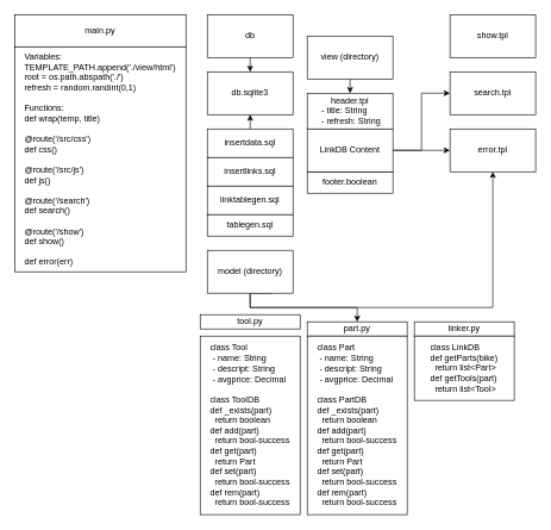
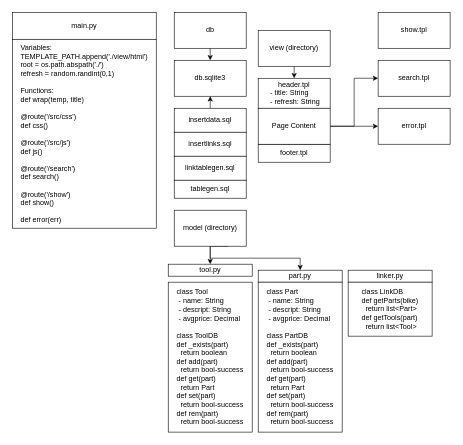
  <mxCell id="0" />
  <mxCell id="1" parent="0" />
  <mxCell id="2" value="main.py" style="rounded=0;whiteSpace=wrap;html=1;" vertex="1" parent="1"><mxGeometry x="20" y="20" width="240" height="45" as="geometry" /></mxCell>
  <mxCell id="3" value="db.sqlite3" style="rounded=0;whiteSpace=wrap;html=1;" vertex="1" parent="1"><mxGeometry x="290" y="100" width="120" height="60" as="geometry" /></mxCell>
- <mxCell id="4" style="edgeStyle=orthogonalEdgeStyle;rounded=0;orthogonalLoop=1;jettySize=auto;html=1;exitX=0.5;exitY=1;exitDx=0;exitDy=0;" edge="1" parent="1" source="6" target="30"><mxGeometry relative="1" as="geometry" /></mxCell>
+ <mxCell id="4" style="edgeStyle=orthogonalEdgeStyle;rounded=0;orthogonalLoop=1;jettySize=auto;html=1;exitX=0.5;exitY=1;exitDx=0;exitDy=0;entryX=0.5;entryY=0;entryDx=0;entryDy=0;" edge="1" parent="1" source="6" target="21"><mxGeometry relative="1" as="geometry" /></mxCell>
  <mxCell id="5" style="edgeStyle=orthogonalEdgeStyle;rounded=0;orthogonalLoop=1;jettySize=auto;html=1;exitX=0.75;exitY=1;exitDx=0;exitDy=0;entryX=0.5;entryY=0;entryDx=0;entryDy=0;" edge="1" parent="1" source="6" target="20"><mxGeometry relative="1" as="geometry"><Array as="points"><mxPoint x="350" y="410" /><mxPoint x="350" y="430" /><mxPoint x="500" y="430" /></Array></mxGeometry></mxCell>
  <mxCell id="6" value="model (directory)" style="rounded=0;whiteSpace=wrap;html=1;" vertex="1" parent="1"><mxGeometry x="290" y="350" width="120" height="60" as="geometry" /></mxCell>
  <mxCell id="7" style="edgeStyle=orthogonalEdgeStyle;rounded=0;orthogonalLoop=1;jettySize=auto;html=1;exitX=0.5;exitY=1;exitDx=0;exitDy=0;entryX=0.5;entryY=0;entryDx=0;entryDy=0;" edge="1" parent="1" source="8" target="3"><mxGeometry relative="1" as="geometry" /></mxCell>
  <mxCell id="8" value="db" style="rounded=0;whiteSpace=wrap;html=1;" vertex="1" parent="1"><mxGeometry x="290" y="20" width="120" height="60" as="geometry" /></mxCell>
  <mxCell id="9" style="edgeStyle=orthogonalEdgeStyle;rounded=0;orthogonalLoop=1;jettySize=auto;html=1;exitX=0.5;exitY=1;exitDx=0;exitDy=0;entryX=0.5;entryY=0;entryDx=0;entryDy=0;" edge="1" parent="1" source="10" target="16"><mxGeometry relative="1" as="geometry" /></mxCell>
  <mxCell id="10" value="view (directory)" style="rounded=0;whiteSpace=wrap;html=1;" vertex="1" parent="1"><mxGeometry x="430" y="50" width="120" height="60" as="geometry" /></mxCell>
  <mxCell id="11" style="edgeStyle=orthogonalEdgeStyle;rounded=0;orthogonalLoop=1;jettySize=auto;html=1;exitX=0.5;exitY=0;exitDx=0;exitDy=0;entryX=0.5;entryY=1;entryDx=0;entryDy=0;" edge="1" parent="1" source="12" target="3"><mxGeometry relative="1" as="geometry" /></mxCell>
  <mxCell id="12" value="insertdata.sql" style="rounded=0;whiteSpace=wrap;html=1;" vertex="1" parent="1"><mxGeometry x="290" y="180" width="120" height="40" as="geometry" /></mxCell>
  <mxCell id="13" value="insertlinks.sql" style="rounded=0;whiteSpace=wrap;html=1;" vertex="1" parent="1"><mxGeometry x="290" y="220" width="120" height="40" as="geometry" /></mxCell>
  <mxCell id="14" value="linktablegen.sql" style="rounded=0;whiteSpace=wrap;html=1;" vertex="1" parent="1"><mxGeometry x="290" y="260" width="120" height="40" as="geometry" /></mxCell>
  <mxCell id="15" value="tablegen.sql" style="rounded=0;whiteSpace=wrap;html=1;" vertex="1" parent="1"><mxGeometry x="290" y="300" width="120" height="30" as="geometry" /></mxCell>
  <mxCell id="16" value="header.tpl&lt;br&gt;&lt;div style=&quot;text-align: left&quot;&gt;&lt;span&gt;&amp;nbsp;- title: String&lt;/span&gt;&lt;/div&gt;&lt;div style=&quot;text-align: left&quot;&gt;&lt;span&gt;&amp;nbsp;- refresh: String&lt;/span&gt;&lt;/div&gt;" style="rounded=0;whiteSpace=wrap;html=1;" vertex="1" parent="1"><mxGeometry x="430" y="130" width="120" height="50" as="geometry" /></mxCell>
  <mxCell id="17" value="show.tpl" style="rounded=0;whiteSpace=wrap;html=1;" vertex="1" parent="1"><mxGeometry x="630" y="20" width="120" height="60" as="geometry" /></mxCell>
  <mxCell id="18" value="search.tpl" style="rounded=0;whiteSpace=wrap;html=1;" vertex="1" parent="1"><mxGeometry x="630" y="100" width="120" height="60" as="geometry" /></mxCell>
  <mxCell id="19" value="&lt;div style=&quot;text-align: left&quot;&gt;Variables:&lt;/div&gt;&lt;div style=&quot;text-align: left&quot;&gt;TEMPLATE_PATH.append('./view/html')&lt;/div&gt;&lt;div style=&quot;text-align: left&quot;&gt;root = os.path.abspath('./')&lt;/div&gt;&lt;div style=&quot;text-align: left&quot;&gt;refresh = random.randint(0,1)&lt;/div&gt;&lt;div style=&quot;text-align: left&quot;&gt;&lt;br&gt;&lt;/div&gt;&lt;div style=&quot;text-align: left&quot;&gt;Functions:&lt;/div&gt;&lt;div style=&quot;text-align: left&quot;&gt;&lt;div&gt;def wrap(temp, title)&lt;/div&gt;&lt;div&gt;&lt;br&gt;&lt;/div&gt;&lt;div&gt;@route('/src/css')&lt;/div&gt;&lt;div&gt;def css()&lt;/div&gt;&lt;div&gt;&lt;br&gt;&lt;/div&gt;&lt;div&gt;@route('/src/js')&lt;/div&gt;&lt;div&gt;def js()&lt;/div&gt;&lt;div&gt;&lt;br&gt;&lt;/div&gt;&lt;div&gt;@route('/search')&lt;/div&gt;&lt;div&gt;def search()&lt;/div&gt;&lt;div&gt;&lt;br&gt;&lt;/div&gt;&lt;div&gt;@route('/show')&lt;/div&gt;&lt;div&gt;def show()&lt;/div&gt;&lt;div&gt;&lt;br&gt;&lt;/div&gt;&lt;div&gt;def error(err)&lt;/div&gt;&lt;/div&gt;" style="rounded=0;whiteSpace=wrap;html=1;" vertex="1" parent="1"><mxGeometry x="20" y="65" width="240" height="315" as="geometry" /></mxCell>
  <mxCell id="20" value="part.py&lt;br&gt;" style="rounded=0;whiteSpace=wrap;html=1;" vertex="1" parent="1"><mxGeometry x="430" y="450" width="140" height="20" as="geometry" /></mxCell>
  <mxCell id="21" value="tool.py&lt;br&gt;" style="rounded=0;whiteSpace=wrap;html=1;" vertex="1" parent="1"><mxGeometry x="280" y="440" width="140" height="20" as="geometry" /></mxCell>
  <mxCell id="22" value="&lt;div style=&quot;text-align: left&quot;&gt;class Part&lt;/div&gt;&lt;div style=&quot;text-align: left&quot;&gt;&amp;nbsp;- name: String&lt;/div&gt;&lt;div style=&quot;text-align: left&quot;&gt;&amp;nbsp;- descript: String&lt;/div&gt;&lt;div style=&quot;text-align: left&quot;&gt;&lt;span&gt;&amp;nbsp;- avgprice: Decimal&lt;/span&gt;&lt;br&gt;&lt;/div&gt;&lt;div style=&quot;text-align: left&quot;&gt;&lt;span&gt;&lt;br&gt;&lt;/span&gt;&lt;/div&gt;&lt;div&gt;&lt;div style=&quot;text-align: left&quot;&gt;class PartDB&lt;/div&gt;&lt;div style=&quot;text-align: left&quot;&gt;def _exists(part)&lt;/div&gt;&lt;div style=&quot;text-align: left&quot;&gt;&amp;nbsp; return boolean&lt;/div&gt;&lt;div style=&quot;text-align: left&quot;&gt;def add(part)&lt;/div&gt;&lt;div style=&quot;text-align: left&quot;&gt;&amp;nbsp; return bool-success&lt;/div&gt;&lt;div style=&quot;text-align: left&quot;&gt;def get(part)&lt;/div&gt;&lt;div style=&quot;text-align: left&quot;&gt;&amp;nbsp; return Part&lt;/div&gt;&lt;div style=&quot;text-align: left&quot;&gt;def set(part)&lt;/div&gt;&lt;div style=&quot;text-align: left&quot;&gt;&amp;nbsp; return bool-success&lt;/div&gt;&lt;div style=&quot;text-align: left&quot;&gt;def rem(part)&lt;/div&gt;&lt;div style=&quot;text-align: left&quot;&gt;&amp;nbsp; return bool-success&lt;/div&gt;&lt;/div&gt;" style="rounded=0;whiteSpace=wrap;html=1;" vertex="1" parent="1"><mxGeometry x="430" y="470" width="140" height="250" as="geometry" /></mxCell>
  <mxCell id="23" value="&lt;div style=&quot;text-align: left&quot;&gt;class Tool&lt;/div&gt;&lt;div&gt;&lt;div style=&quot;text-align: left&quot;&gt;&amp;nbsp;- name: String&lt;/div&gt;&lt;div style=&quot;text-align: left&quot;&gt;&amp;nbsp;- descript: String&lt;/div&gt;&lt;div style=&quot;text-align: left&quot;&gt;&amp;nbsp;- avgprice: Decimal&lt;/div&gt;&lt;/div&gt;&lt;div style=&quot;text-align: left&quot;&gt;&lt;br&gt;&lt;/div&gt;&lt;div&gt;&lt;div style=&quot;text-align: left&quot;&gt;class ToolDB&lt;/div&gt;&lt;div&gt;&lt;div style=&quot;text-align: left&quot;&gt;def _exists(part)&lt;/div&gt;&lt;div style=&quot;text-align: left&quot;&gt;&amp;nbsp; return boolean&lt;/div&gt;&lt;div style=&quot;text-align: left&quot;&gt;def add(part)&lt;/div&gt;&lt;div style=&quot;text-align: left&quot;&gt;&amp;nbsp; return bool-success&lt;/div&gt;&lt;div style=&quot;text-align: left&quot;&gt;def get(part)&lt;/div&gt;&lt;div style=&quot;text-align: left&quot;&gt;&amp;nbsp; return Part&lt;/div&gt;&lt;div style=&quot;text-align: left&quot;&gt;def set(part)&lt;/div&gt;&lt;div style=&quot;text-align: left&quot;&gt;&amp;nbsp; return bool-success&lt;/div&gt;&lt;div style=&quot;text-align: left&quot;&gt;def rem(part)&lt;/div&gt;&lt;div style=&quot;text-align: left&quot;&gt;&amp;nbsp; return bool-success&lt;/div&gt;&lt;/div&gt;&lt;/div&gt;" style="rounded=0;whiteSpace=wrap;html=1;" vertex="1" parent="1"><mxGeometry x="280" y="470" width="140" height="250" as="geometry" /></mxCell>
- <mxCell id="24" value="footer.boolean" style="rounded=0;whiteSpace=wrap;html=1;" vertex="1" parent="1"><mxGeometry x="430" y="240" width="120" height="30" as="geometry" /></mxCell>
+ <mxCell id="24" value="footer.tpl" style="rounded=0;whiteSpace=wrap;html=1;" vertex="1" parent="1"><mxGeometry x="430" y="240" width="120" height="30" as="geometry" /></mxCell>
  <mxCell id="25" style="edgeStyle=orthogonalEdgeStyle;rounded=0;orthogonalLoop=1;jettySize=auto;html=1;exitX=1;exitY=0.5;exitDx=0;exitDy=0;entryX=0;entryY=0.5;entryDx=0;entryDy=0;" edge="1" parent="1" source="27" target="18"><mxGeometry relative="1" as="geometry" /></mxCell>
  <mxCell id="26" style="edgeStyle=orthogonalEdgeStyle;rounded=0;orthogonalLoop=1;jettySize=auto;html=1;exitX=1;exitY=0.5;exitDx=0;exitDy=0;" edge="1" parent="1" source="27" target="30"><mxGeometry relative="1" as="geometry" /></mxCell>
- <mxCell id="27" value="LinkDB Content" style="rounded=0;whiteSpace=wrap;html=1;" vertex="1" parent="1"><mxGeometry x="430" y="180" width="120" height="60" as="geometry" /></mxCell>
+ <mxCell id="27" value="Page Content" style="rounded=0;whiteSpace=wrap;html=1;" vertex="1" parent="1"><mxGeometry x="430" y="180" width="120" height="60" as="geometry" /></mxCell>
  <mxCell id="28" value="linker.py&lt;br&gt;" style="rounded=0;whiteSpace=wrap;html=1;" vertex="1" parent="1"><mxGeometry x="580" y="450" width="140" height="20" as="geometry" /></mxCell>
  <mxCell id="29" value="&lt;div style=&quot;text-align: left&quot;&gt;class LinkDB&lt;/div&gt;&lt;div style=&quot;text-align: left&quot;&gt;def getParts(bike)&lt;/div&gt;&lt;div style=&quot;text-align: left&quot;&gt;&amp;nbsp; return list&amp;lt;Part&amp;gt;&lt;/div&gt;&lt;div style=&quot;text-align: left&quot;&gt;def getTools(part)&lt;/div&gt;&lt;div style=&quot;text-align: left&quot;&gt;&amp;nbsp; return list&amp;lt;Tool&amp;gt;&lt;/div&gt;" style="rounded=0;whiteSpace=wrap;html=1;" vertex="1" parent="1"><mxGeometry x="580" y="470" width="140" height="90" as="geometry" /></mxCell>
  <mxCell id="30" value="error.tpl" style="rounded=0;whiteSpace=wrap;html=1;" vertex="1" parent="1"><mxGeometry x="630" y="180" width="120" height="60" as="geometry" /></mxCell>
